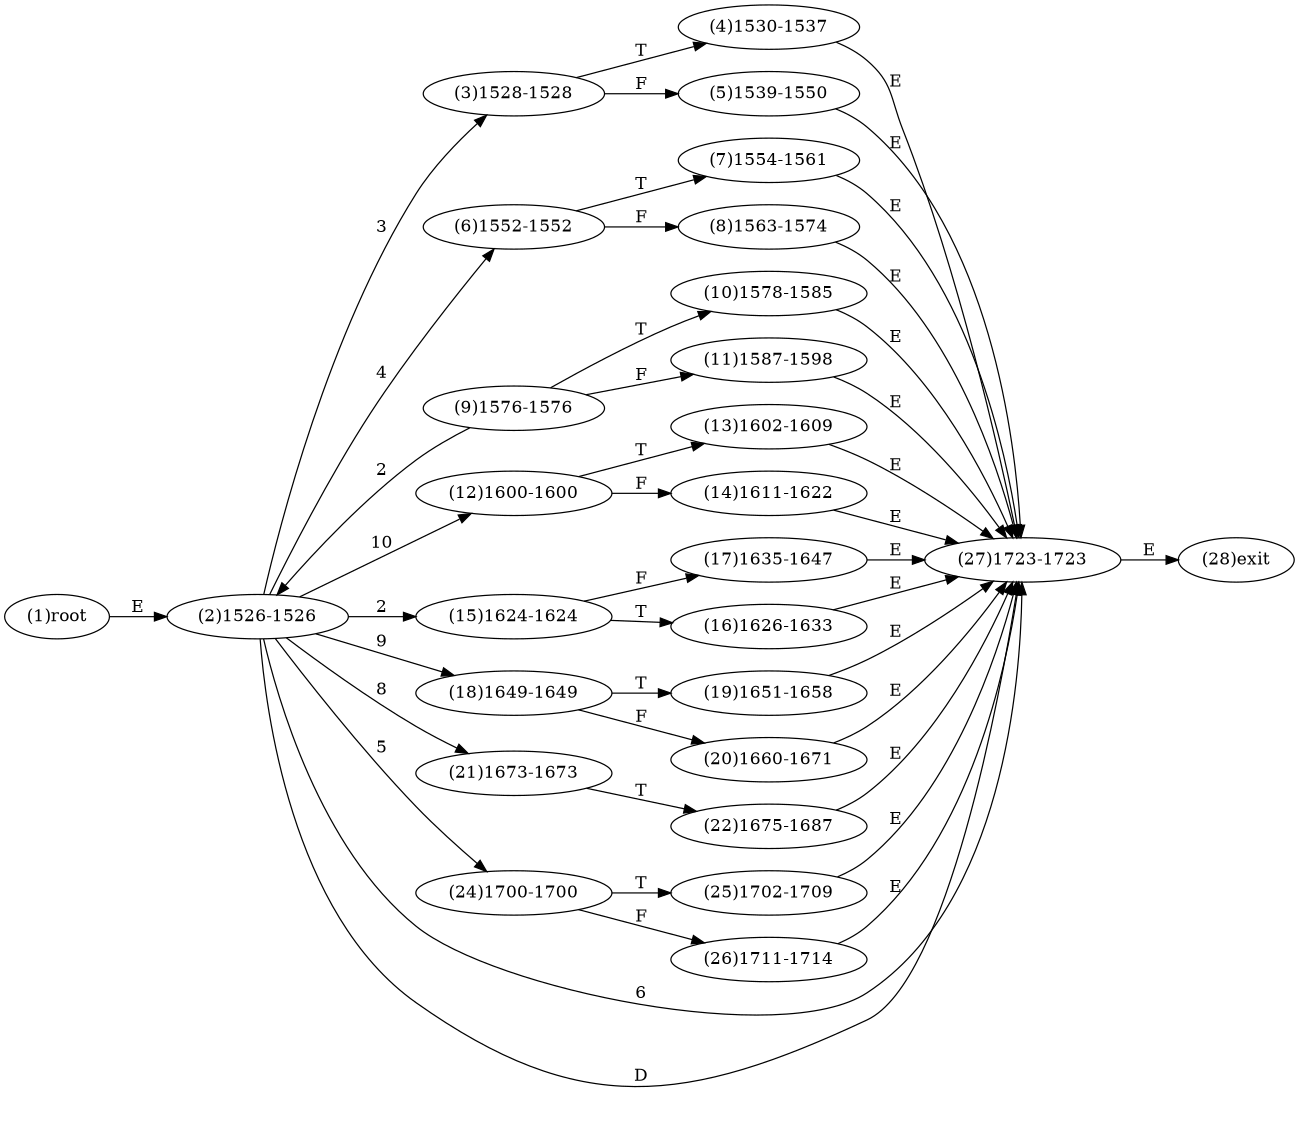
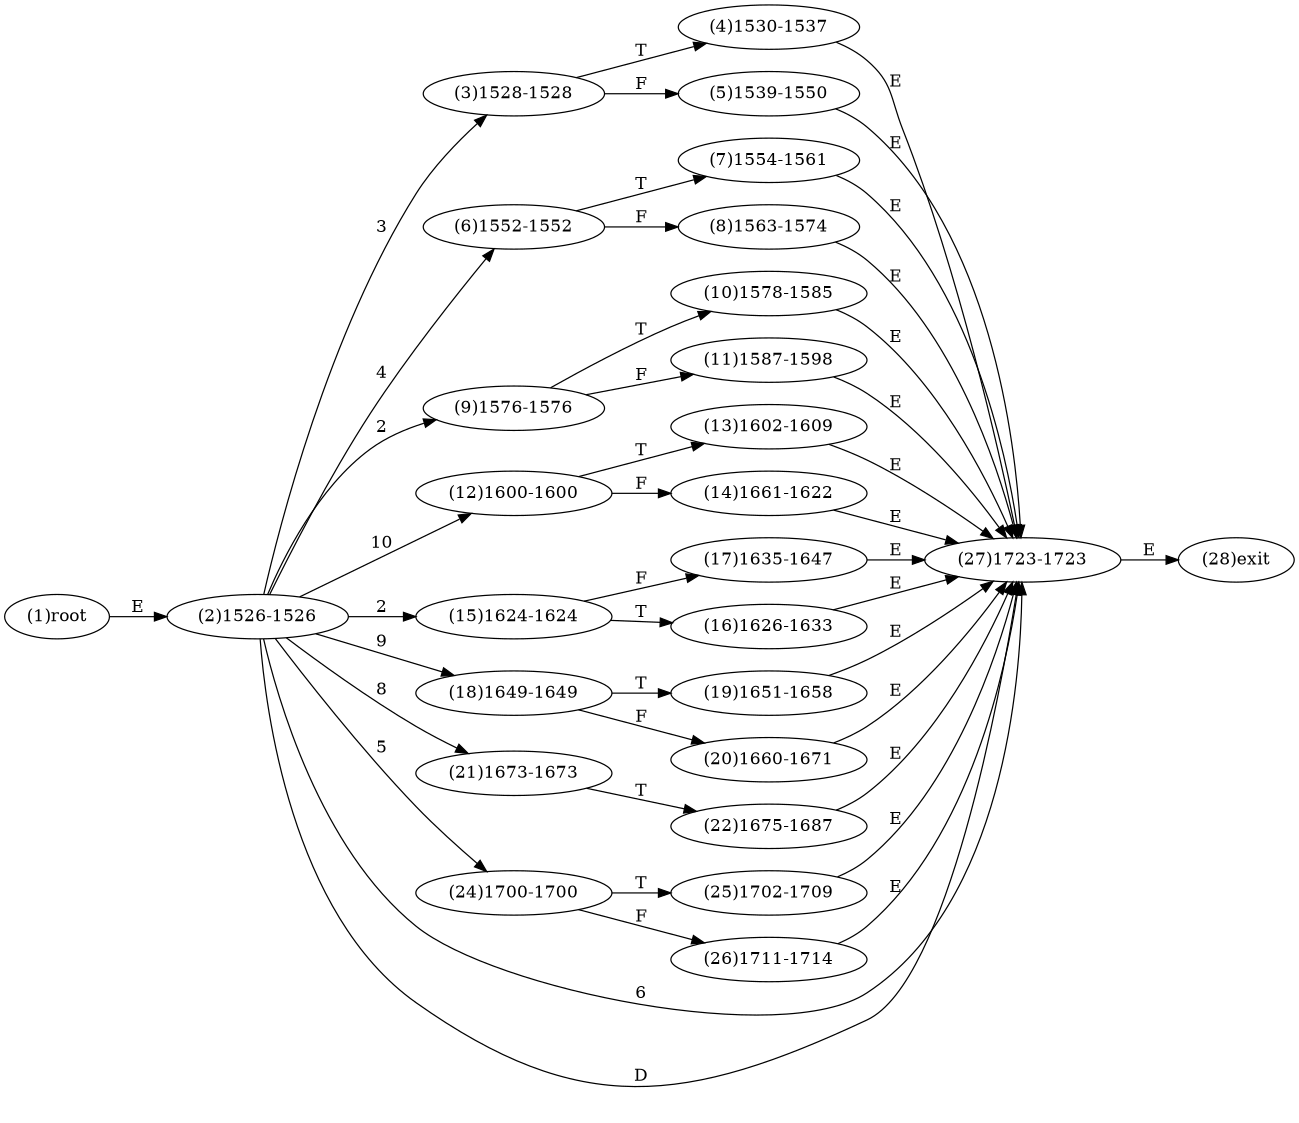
  digraph {
    rankdir=LR
    n1 [label="(1)root"]
    n2 [label="(2)1526-1526"]
    n3 [label="(3)1528-1528"]
    n4 [label="(6)1552-1552"]
    n5 [label="(9)1576-1576"]
    n6 [label="(12)1600-1600"]
    n7 [label="(15)1624-1624"]
    n8 [label="(18)1649-1649"]
    n9 [label="(21)1673-1673"]
    n10 [label="(24)1700-1700"]
    n11 [label="(27)1723-1723"]
    n12 [label="(4)1530-1537"]
    n13 [label="(5)1539-1550"]
    n14 [label="(7)1554-1561"]
    n15 [label="(8)1563-1574"]
    n16 [label="(10)1578-1585"]
    n17 [label="(11)1587-1598"]
    n18 [label="(13)1602-1609"]
-   n19 [label="(14)1611-1622"]
+   n19 [label="(14)1661-1622"]
    n20 [label="(17)1635-1647"]
    n21 [label="(16)1626-1633"]
    n22 [label="(19)1651-1658"]
    n23 [label="(20)1660-1671"]
    n24 [label="(22)1675-1687"]
    n25 [label="(25)1702-1709"]
    n26 [label="(26)1711-1714"]
    n27 [label="(28)exit"]
    n1 -> n2 [label=E]
    n2 -> n3 [label=3]
    n2 -> n4 [label=4]
-   n5 -> n2 [label=2]
+   n2 -> n5 [label=2]
    n2 -> n6 [label=10]
    n2 -> n7 [label=2]
    n2 -> n8 [label=9]
    n2 -> n9 [label=8]
    n2 -> n10 [label=5]
    n2 -> n11 [label=6]
    n2 -> n11 [label=D]
    n3 -> n12 [label=T]
    n3 -> n13 [label=F]
    n4 -> n14 [label=T]
    n4 -> n15 [label=F]
    n5 -> n16 [label=T]
    n5 -> n17 [label=F]
    n6 -> n18 [label=T]
    n6 -> n19 [label=F]
    n7 -> n20 [label=F]
    n7 -> n21 [label=T]
    n8 -> n22 [label=T]
    n8 -> n23 [label=F]
    n9 -> n24 [label=T]
    n10 -> n25 [label=T]
    n10 -> n26 [label=F]
    n11 -> n27 [label=E]
    n12 -> n11 [label=E]
    n13 -> n11 [label=E]
    n14 -> n11 [label=E]
    n15 -> n11 [label=E]
    n16 -> n11 [label=E]
    n17 -> n11 [label=E]
    n18 -> n11 [label=E]
    n19 -> n11 [label=E]
    n20 -> n11 [label=E]
    n21 -> n11 [label=E]
    n22 -> n11 [label=E]
    n23 -> n11 [label=E]
    n24 -> n11 [label=E]
    n25 -> n11 [label=E]
    n26 -> n11 [label=E]
  }
